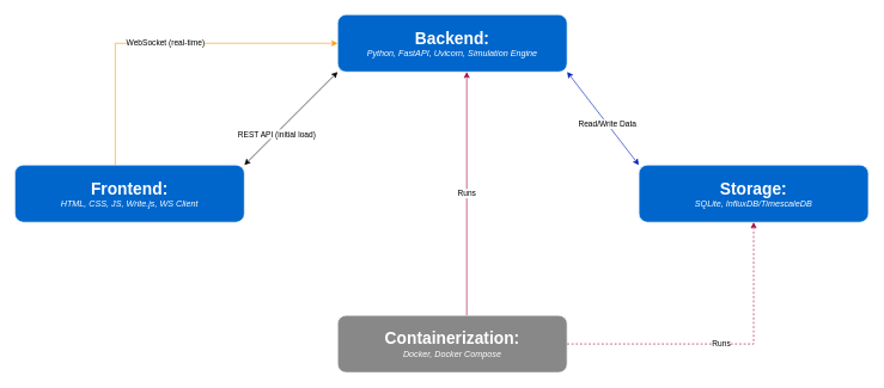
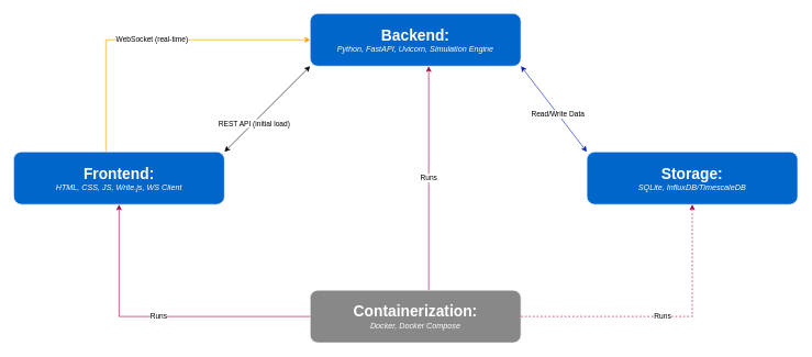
  <mxCell id="0" />
  <mxCell id="1" parent="0" />
  <mxCell id="2" value="&lt;b&gt;&lt;font style=&quot;font-size: 23px;&quot;&gt;Frontend:&lt;/font&gt;&lt;/b&gt;&lt;br&gt;&lt;i&gt;HTML, CSS, JS, Write.js, WS Client&lt;/i&gt;" style="rounded=1;whiteSpace=wrap;html=1;strokeColor=#ffffff;fillColor=#0066cc;fontColor=#ffffff;" parent="1" vertex="1"><mxGeometry x="20" y="230" width="320" height="80" as="geometry" /></mxCell>
  <mxCell id="3" value="&lt;font style=&quot;font-size: 23px;&quot;&gt;&lt;b&gt;Backend:&lt;/b&gt;&lt;/font&gt;&lt;br&gt;&lt;i&gt;Python, FastAPI, Uvicorn, Simulation Engine&lt;/i&gt;" style="rounded=1;whiteSpace=wrap;html=1;strokeColor=#ffffff;fillColor=#0066cc;fontColor=#ffffff;" parent="1" vertex="1"><mxGeometry x="470" y="20" width="320" height="80" as="geometry" /></mxCell>
  <mxCell id="4" value="&lt;font style=&quot;font-size: 23px;&quot;&gt;&lt;b&gt;Storage:&lt;/b&gt;&lt;/font&gt;&lt;br&gt;&lt;i&gt;SQLite, InfluxDB/TimescaleDB&lt;/i&gt;" style="rounded=1;whiteSpace=wrap;html=1;strokeColor=#ffffff;fillColor=#0066cc;fontColor=#ffffff;" parent="1" vertex="1"><mxGeometry x="890" y="230" width="320" height="80" as="geometry" /></mxCell>
  <mxCell id="5" value="&lt;b&gt;&lt;font style=&quot;font-size: 23px;&quot;&gt;Containerization:&lt;/font&gt;&lt;/b&gt;&lt;br&gt;&lt;i&gt;Docker, Docker Compose&lt;/i&gt;" style="rounded=1;whiteSpace=wrap;html=1;strokeColor=#ffffff;fillColor=#888888;fontColor=#ffffff;" parent="1" vertex="1"><mxGeometry x="470" y="440" width="320" height="80" as="geometry" /></mxCell>
  <mxCell id="6" value="WebSocket (real-time)" style="edgeStyle=orthogonalEdgeStyle;rounded=0;orthogonalLoop=1;jettySize=auto;html=1;strokeColor=#ff9900;endArrow=classic;entryX=0;entryY=0.5;entryDx=0;entryDy=0;" parent="1" source="2" target="3" edge="1"><mxGeometry relative="1" as="geometry"><Array as="points"><mxPoint x="160" y="60" /></Array></mxGeometry></mxCell>
+ <mxCell id="7" value="Runs" style="edgeStyle=orthogonalEdgeStyle;rounded=0;orthogonalLoop=1;jettySize=auto;html=1;strokeColor=#A50040;endArrow=classic;fillColor=#d80073;" parent="1" source="5" target="2" edge="1"><mxGeometry relative="1" as="geometry" /></mxCell>
  <mxCell id="8" value="Runs" style="edgeStyle=orthogonalEdgeStyle;rounded=0;orthogonalLoop=1;jettySize=auto;html=1;strokeColor=#A50040;endArrow=classic;exitX=0.75;exitY=0;exitDx=0;exitDy=0;entryX=0.75;entryY=1;entryDx=0;entryDy=0;fillColor=#d80073;" parent="1" edge="1"><mxGeometry relative="1" as="geometry"><mxPoint x="650" y="440" as="sourcePoint" /><mxPoint x="650" y="100" as="targetPoint" /></mxGeometry></mxCell>
  <mxCell id="9" value="Runs" style="edgeStyle=orthogonalEdgeStyle;rounded=0;orthogonalLoop=1;jettySize=auto;html=1;strokeColor=#A50040;endArrow=classic;fillColor=#d80073;dashed=1;" parent="1" source="5" target="4" edge="1"><mxGeometry relative="1" as="geometry" /></mxCell>
  <mxCell id="10" value="" style="endArrow=classic;startArrow=classic;html=1;rounded=0;entryX=1;entryY=1;entryDx=0;entryDy=0;exitX=0;exitY=0;exitDx=0;exitDy=0;fillColor=#0050ef;strokeColor=light-dark(#001DBC,#001DBC);" edge="1" parent="1" source="4" target="3"><mxGeometry width="50" height="50" relative="1" as="geometry"><mxPoint x="610" y="340" as="sourcePoint" /><mxPoint x="660" y="290" as="targetPoint" /></mxGeometry></mxCell>
  <mxCell id="11" value="Read/Write Data" style="edgeLabel;html=1;align=center;verticalAlign=middle;resizable=0;points=[];" vertex="1" connectable="0" parent="10"><mxGeometry x="-0.107" relative="1" as="geometry"><mxPoint as="offset" /></mxGeometry></mxCell>
  <mxCell id="12" value="" style="endArrow=classic;startArrow=classic;html=1;rounded=0;entryX=0;entryY=1;entryDx=0;entryDy=0;exitX=1;exitY=0;exitDx=0;exitDy=0;strokeColor=light-dark(#000000,#001DBC);" edge="1" parent="1" source="2" target="3"><mxGeometry width="50" height="50" relative="1" as="geometry"><mxPoint x="470" y="250" as="sourcePoint" /><mxPoint x="520" y="200" as="targetPoint" /></mxGeometry></mxCell>
  <mxCell id="13" value="REST API (initial load)" style="edgeLabel;html=1;align=center;verticalAlign=middle;resizable=0;points=[];" vertex="1" connectable="0" parent="12"><mxGeometry x="-0.326" y="-1" relative="1" as="geometry"><mxPoint as="offset" /></mxGeometry></mxCell>
